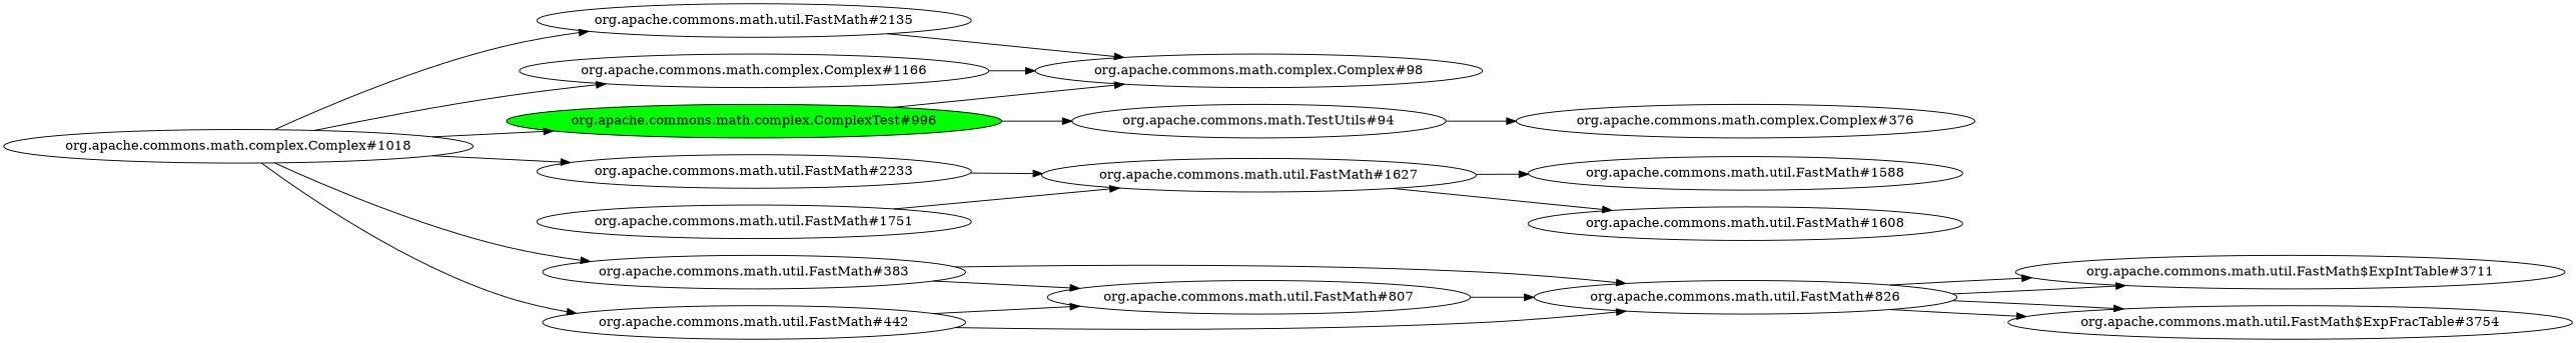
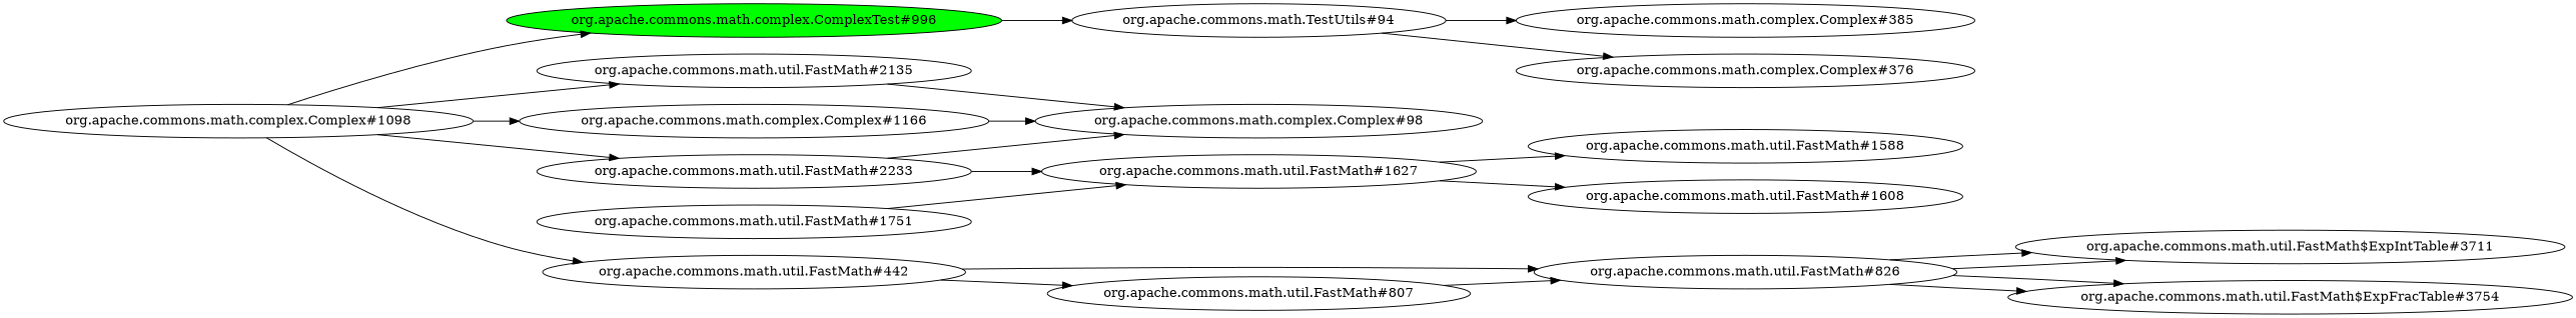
  digraph {
    rankdir=LR
    "org.apache.commons.math.complex.ComplexTest#996" [fillcolor=green style=filled]
    "org.apache.commons.math.complex.Complex#98"
    "org.apache.commons.math.TestUtils#94"
-   "org.apache.commons.math.complex.Complex#1018"
+   "org.apache.commons.math.complex.Complex#1018" [label="org.apache.commons.math.complex.Complex#1098"]
    "org.apache.commons.math.util.FastMath#2233"
-   "org.apache.commons.math.util.FastMath#383"
    "org.apache.commons.math.util.FastMath#2135"
    "org.apache.commons.math.util.FastMath#442"
    "org.apache.commons.math.complex.Complex#1166"
+   "org.apache.commons.math.complex.Complex#385"
    "org.apache.commons.math.complex.Complex#376"
    "org.apache.commons.math.util.FastMath#1627"
    "org.apache.commons.math.util.FastMath#826"
    "org.apache.commons.math.util.FastMath#807"
    "org.apache.commons.math.util.FastMath#1588"
    "org.apache.commons.math.util.FastMath#1608"
    "org.apache.commons.math.util.FastMath$ExpIntTable#3711"
    "org.apache.commons.math.util.FastMath$ExpFracTable#3754"
    "org.apache.commons.math.util.FastMath#1751"
-   "org.apache.commons.math.complex.ComplexTest#996" -> "org.apache.commons.math.complex.Complex#98"
+   "org.apache.commons.math.util.FastMath#2233" -> "org.apache.commons.math.complex.Complex#98"
    "org.apache.commons.math.complex.ComplexTest#996" -> "org.apache.commons.math.TestUtils#94"
+   "org.apache.commons.math.TestUtils#94" -> "org.apache.commons.math.complex.Complex#385"
    "org.apache.commons.math.TestUtils#94" -> "org.apache.commons.math.complex.Complex#376"
    "org.apache.commons.math.complex.Complex#1018" -> "org.apache.commons.math.complex.ComplexTest#996"
    "org.apache.commons.math.complex.Complex#1018" -> "org.apache.commons.math.util.FastMath#2233"
-   "org.apache.commons.math.complex.Complex#1018" -> "org.apache.commons.math.util.FastMath#383"
    "org.apache.commons.math.complex.Complex#1018" -> "org.apache.commons.math.util.FastMath#2135"
    "org.apache.commons.math.complex.Complex#1018" -> "org.apache.commons.math.util.FastMath#442"
    "org.apache.commons.math.complex.Complex#1018" -> "org.apache.commons.math.complex.Complex#1166"
    "org.apache.commons.math.util.FastMath#2233" -> "org.apache.commons.math.util.FastMath#1627"
-   "org.apache.commons.math.util.FastMath#383" -> "org.apache.commons.math.util.FastMath#826"
-   "org.apache.commons.math.util.FastMath#383" -> "org.apache.commons.math.util.FastMath#807"
    "org.apache.commons.math.util.FastMath#2135" -> "org.apache.commons.math.complex.Complex#98"
    "org.apache.commons.math.util.FastMath#442" -> "org.apache.commons.math.util.FastMath#826"
    "org.apache.commons.math.util.FastMath#442" -> "org.apache.commons.math.util.FastMath#807"
    "org.apache.commons.math.complex.Complex#1166" -> "org.apache.commons.math.complex.Complex#98"
    "org.apache.commons.math.util.FastMath#1627" -> "org.apache.commons.math.util.FastMath#1588"
    "org.apache.commons.math.util.FastMath#1627" -> "org.apache.commons.math.util.FastMath#1608"
    "org.apache.commons.math.util.FastMath#826" -> "org.apache.commons.math.util.FastMath$ExpIntTable#3711"
    "org.apache.commons.math.util.FastMath#826" -> "org.apache.commons.math.util.FastMath$ExpIntTable#3711"
    "org.apache.commons.math.util.FastMath#826" -> "org.apache.commons.math.util.FastMath$ExpFracTable#3754"
    "org.apache.commons.math.util.FastMath#826" -> "org.apache.commons.math.util.FastMath$ExpFracTable#3754"
    "org.apache.commons.math.util.FastMath#807" -> "org.apache.commons.math.util.FastMath#826"
    "org.apache.commons.math.util.FastMath#1751" -> "org.apache.commons.math.util.FastMath#1627"
  }
